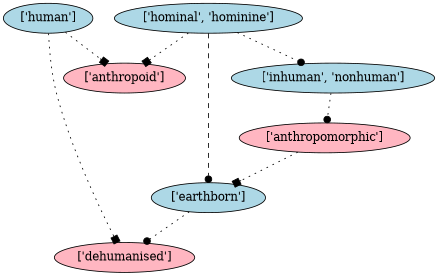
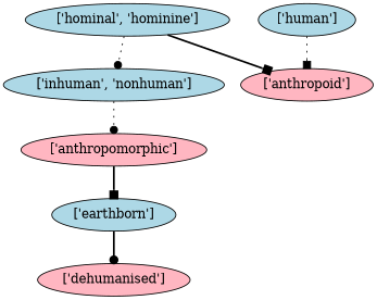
  strict digraph {
    node [fillcolor=lightblue style=filled]
    edge [arrowhead=dot style=dotted]
    "['earthborn']"
    "['anthropomorphic']" [fillcolor=lightpink]
    "['inhuman', 'nonhuman']"
    "['dehumanised']" [fillcolor=lightpink]
    "['human']"
    "['anthropoid']" [fillcolor=lightpink]
    "['hominal', 'hominine']"
-   "['earthborn']" -> "['dehumanised']"
-   "['anthropomorphic']" -> "['earthborn']" [arrowhead=box]
+   "['earthborn']" -> "['dehumanised']" [style=bold]
+   "['anthropomorphic']" -> "['earthborn']" [arrowhead=box style=bold]
    "['inhuman', 'nonhuman']" -> "['anthropomorphic']"
-   "['human']" -> "['dehumanised']" [arrowhead=box]
    "['human']" -> "['anthropoid']" [arrowhead=box]
-   "['hominal', 'hominine']" -> "['earthborn']" [style=dashed]
    "['hominal', 'hominine']" -> "['inhuman', 'nonhuman']"
-   "['hominal', 'hominine']" -> "['anthropoid']" [arrowhead=box]
+   "['hominal', 'hominine']" -> "['anthropoid']" [arrowhead=box style=bold]
  }
